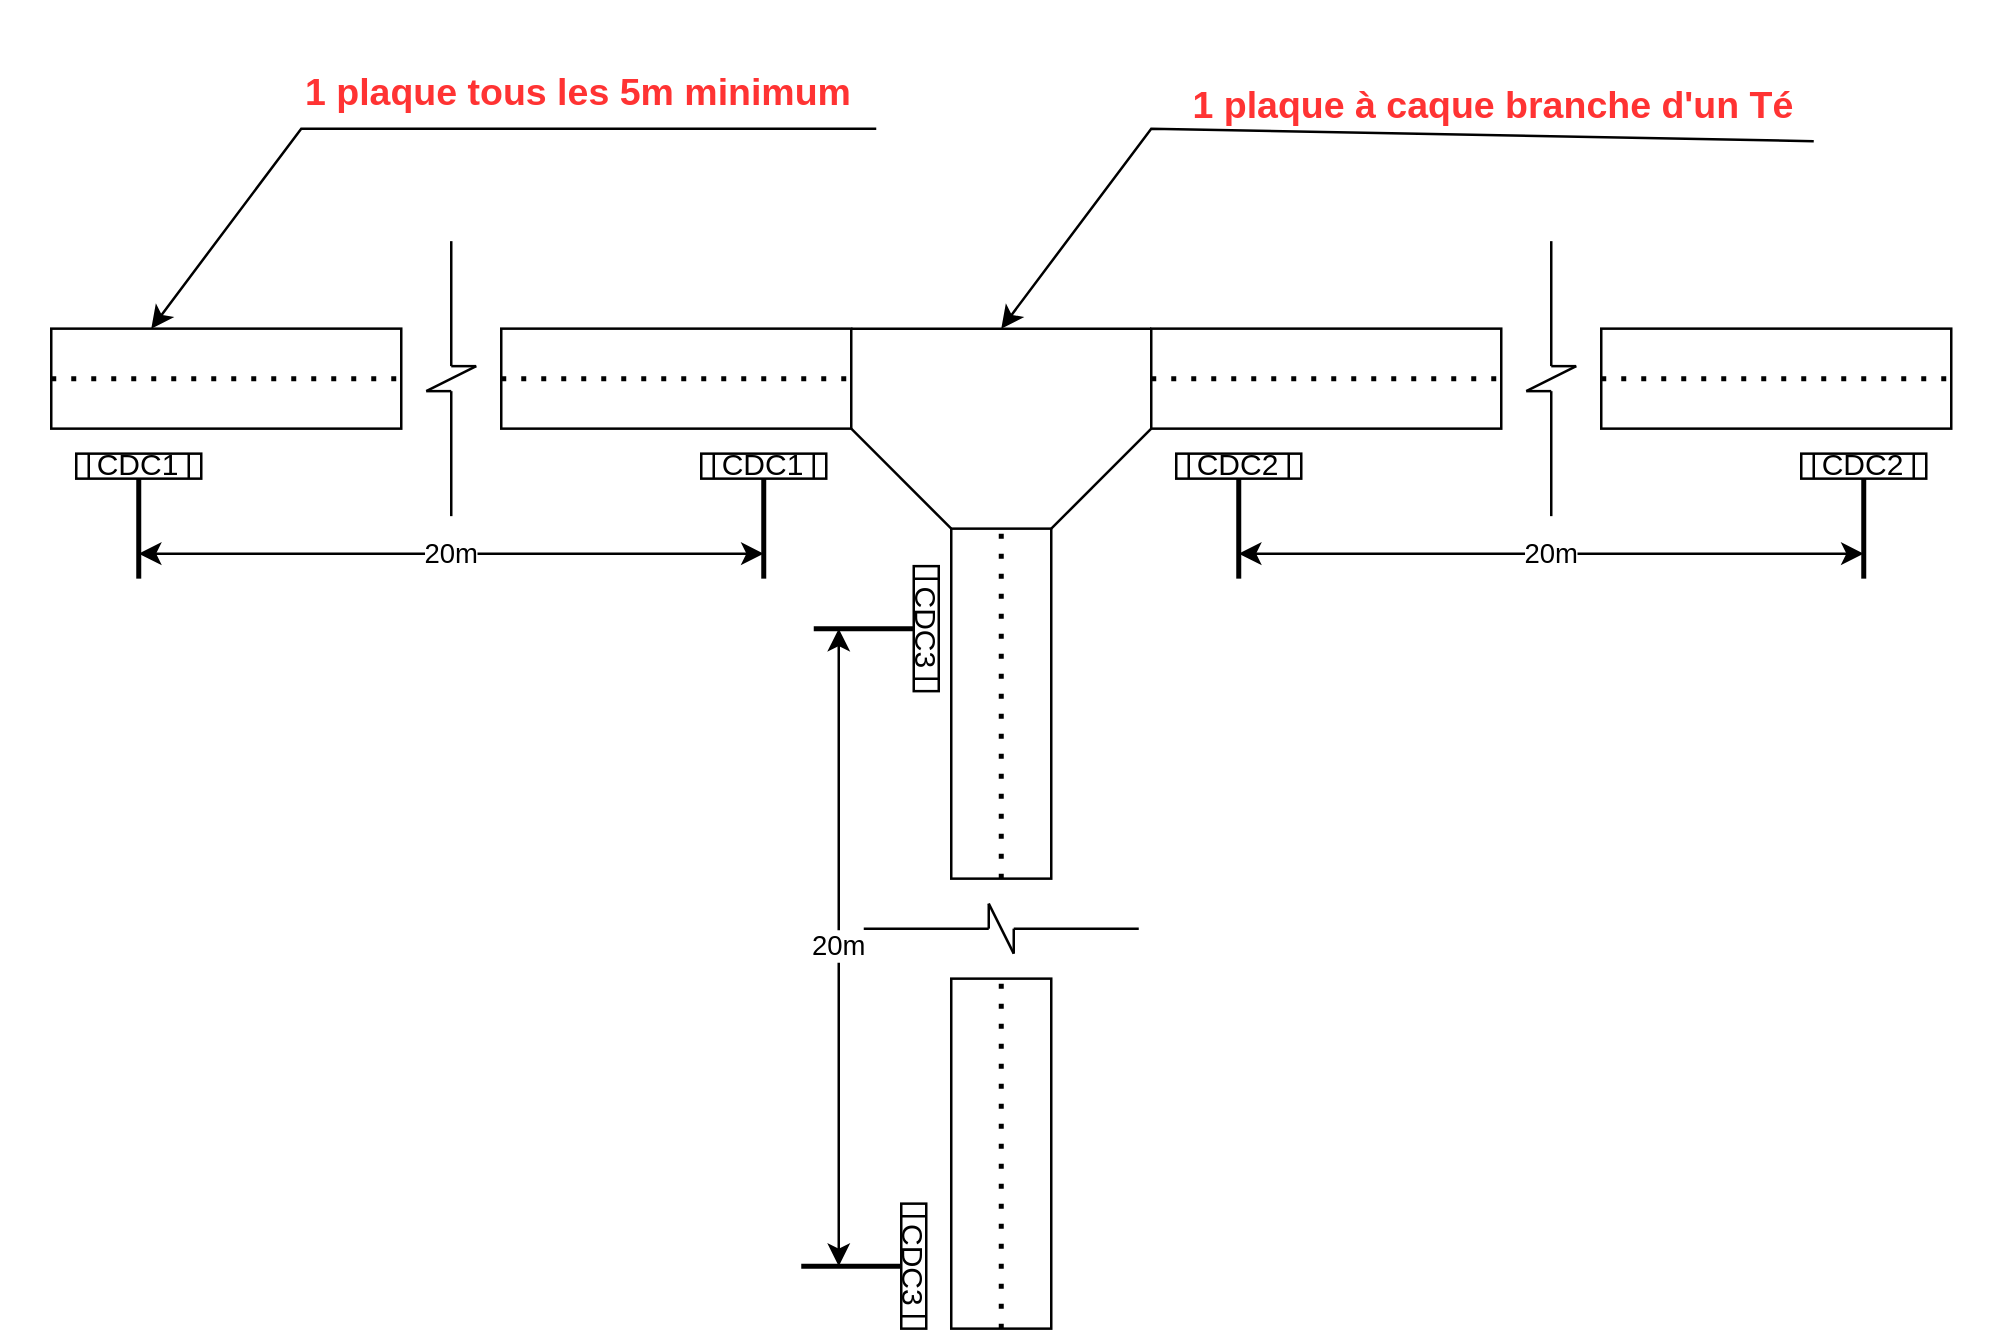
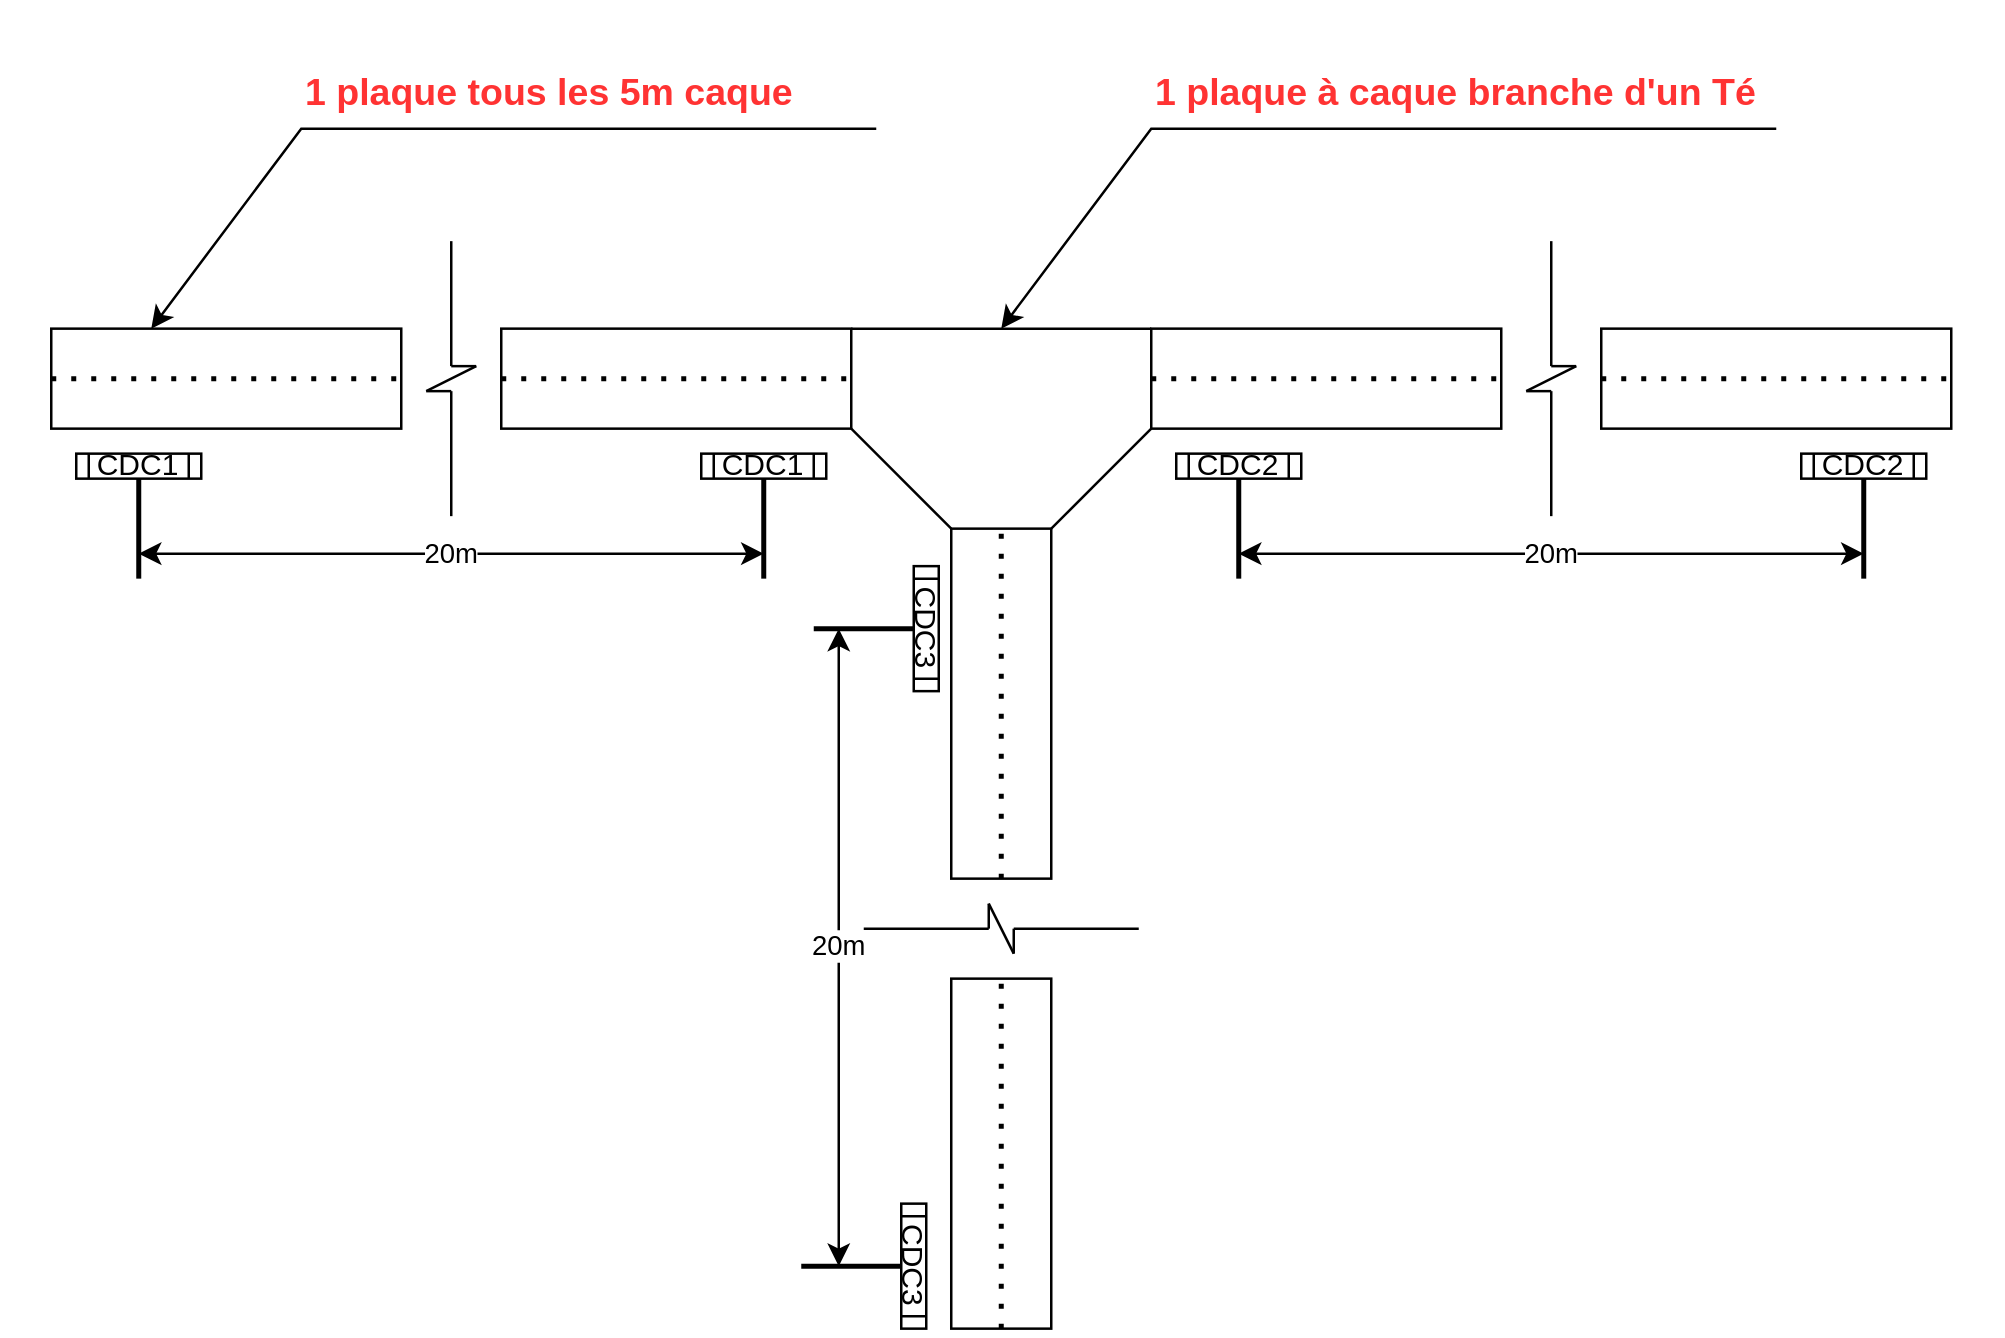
  <mxCell id="0" />
  <mxCell id="1" parent="0" />
  <mxCell id="2" value="" style="rounded=0;whiteSpace=wrap;html=1;" vertex="1" parent="1"><mxGeometry x="200" y="130.859" width="140" height="40" as="geometry" /></mxCell>
  <mxCell id="3" value="" style="endArrow=none;dashed=1;html=1;dashPattern=1 3;strokeWidth=2;rounded=0;exitX=0;exitY=0.5;exitDx=0;exitDy=0;entryX=1;entryY=0.5;entryDx=0;entryDy=0;" edge="1" parent="1" source="2" target="2"><mxGeometry width="50" height="50" relative="1" as="geometry"><mxPoint x="370" y="70.859" as="sourcePoint" /><mxPoint x="720" y="20.859" as="targetPoint" /></mxGeometry></mxCell>
  <mxCell id="4" value="" style="rounded=0;whiteSpace=wrap;html=1;rotation=-90;" vertex="1" parent="1"><mxGeometry x="330" y="260.859" width="140" height="40" as="geometry" /></mxCell>
  <mxCell id="5" value="" style="endArrow=none;dashed=1;html=1;dashPattern=1 3;strokeWidth=2;rounded=0;exitX=0;exitY=0.5;exitDx=0;exitDy=0;entryX=1;entryY=0.5;entryDx=0;entryDy=0;" edge="1" parent="1" source="4" target="4"><mxGeometry width="50" height="50" relative="1" as="geometry"><mxPoint x="364" y="240.859" as="sourcePoint" /><mxPoint x="714" y="190.859" as="targetPoint" /></mxGeometry></mxCell>
  <mxCell id="6" value="" style="rounded=0;whiteSpace=wrap;html=1;" vertex="1" parent="1"><mxGeometry x="460" y="130.859" width="140" height="40" as="geometry" /></mxCell>
  <mxCell id="7" value="" style="endArrow=none;dashed=1;html=1;dashPattern=1 3;strokeWidth=2;rounded=0;exitX=0;exitY=0.5;exitDx=0;exitDy=0;entryX=1;entryY=0.5;entryDx=0;entryDy=0;" edge="1" parent="1" source="6" target="6"><mxGeometry width="50" height="50" relative="1" as="geometry"><mxPoint x="810" y="70.859" as="sourcePoint" /><mxPoint x="1160" y="20.859" as="targetPoint" /></mxGeometry></mxCell>
  <mxCell id="8" value="" style="endArrow=none;html=1;rounded=0;entryX=0;entryY=1;entryDx=0;entryDy=0;exitX=1;exitY=1;exitDx=0;exitDy=0;" edge="1" parent="1" source="4" target="6"><mxGeometry width="50" height="50" relative="1" as="geometry"><mxPoint x="350" y="240.859" as="sourcePoint" /><mxPoint x="400" y="190.859" as="targetPoint" /></mxGeometry></mxCell>
  <mxCell id="9" value="" style="endArrow=none;html=1;rounded=0;entryX=1;entryY=0;entryDx=0;entryDy=0;exitX=0;exitY=0;exitDx=0;exitDy=0;" edge="1" parent="1" source="6" target="2"><mxGeometry width="50" height="50" relative="1" as="geometry"><mxPoint x="350" y="240.859" as="sourcePoint" /><mxPoint x="400" y="190.859" as="targetPoint" /></mxGeometry></mxCell>
  <mxCell id="10" value="" style="endArrow=none;html=1;rounded=0;entryX=1;entryY=1;entryDx=0;entryDy=0;exitX=1;exitY=0;exitDx=0;exitDy=0;" edge="1" parent="1" source="4" target="2"><mxGeometry width="50" height="50" relative="1" as="geometry"><mxPoint x="350" y="240.859" as="sourcePoint" /><mxPoint x="400" y="190.859" as="targetPoint" /></mxGeometry></mxCell>
  <mxCell id="11" value="CDC1" style="shape=process;whiteSpace=wrap;html=1;backgroundOutline=1;" vertex="1" parent="1"><mxGeometry x="30" y="180.859" width="50" height="10" as="geometry" /></mxCell>
  <mxCell id="12" value="CDC1" style="shape=process;whiteSpace=wrap;html=1;backgroundOutline=1;" vertex="1" parent="1"><mxGeometry x="280" y="180.859" width="50" height="10" as="geometry" /></mxCell>
  <mxCell id="13" value="CDC2" style="shape=process;whiteSpace=wrap;html=1;backgroundOutline=1;" vertex="1" parent="1"><mxGeometry x="470" y="180.859" width="50" height="10" as="geometry" /></mxCell>
  <mxCell id="14" value="CDC2" style="shape=process;whiteSpace=wrap;html=1;backgroundOutline=1;" vertex="1" parent="1"><mxGeometry x="720" y="180.859" width="50" height="10" as="geometry" /></mxCell>
  <mxCell id="15" value="" style="endArrow=none;html=1;strokeWidth=2;rounded=0;entryX=0.5;entryY=1;entryDx=0;entryDy=0;" edge="1" parent="1"><mxGeometry width="50" height="50" relative="1" as="geometry"><mxPoint x="495" y="230.859" as="sourcePoint" /><mxPoint x="495" y="190.859" as="targetPoint" /></mxGeometry></mxCell>
  <mxCell id="16" value="" style="endArrow=none;html=1;strokeWidth=2;rounded=0;entryX=0.5;entryY=1;entryDx=0;entryDy=0;" edge="1" parent="1"><mxGeometry width="50" height="50" relative="1" as="geometry"><mxPoint x="745" y="230.859" as="sourcePoint" /><mxPoint x="745" y="190.859" as="targetPoint" /></mxGeometry></mxCell>
  <mxCell id="17" value="" style="endArrow=none;html=1;strokeWidth=2;rounded=0;entryX=0.5;entryY=1;entryDx=0;entryDy=0;" edge="1" parent="1"><mxGeometry width="50" height="50" relative="1" as="geometry"><mxPoint x="305" y="230.859" as="sourcePoint" /><mxPoint x="305" y="190.859" as="targetPoint" /></mxGeometry></mxCell>
  <mxCell id="18" value="" style="endArrow=none;html=1;strokeWidth=2;rounded=0;entryX=0.5;entryY=1;entryDx=0;entryDy=0;" edge="1" parent="1"><mxGeometry width="50" height="50" relative="1" as="geometry"><mxPoint x="55" y="230.859" as="sourcePoint" /><mxPoint x="55" y="190.859" as="targetPoint" /></mxGeometry></mxCell>
  <mxCell id="19" value="" style="rounded=0;whiteSpace=wrap;html=1;" vertex="1" parent="1"><mxGeometry x="20" y="130.859" width="140" height="40" as="geometry" /></mxCell>
  <mxCell id="20" value="" style="endArrow=none;dashed=1;html=1;dashPattern=1 3;strokeWidth=2;rounded=0;exitX=0;exitY=0.5;exitDx=0;exitDy=0;entryX=1;entryY=0.5;entryDx=0;entryDy=0;" edge="1" parent="1" source="19" target="19"><mxGeometry width="50" height="50" relative="1" as="geometry"><mxPoint x="190" y="70.859" as="sourcePoint" /><mxPoint x="540" y="20.859" as="targetPoint" /></mxGeometry></mxCell>
  <mxCell id="21" value="" style="group" vertex="1" connectable="0" parent="1"><mxGeometry x="170" y="95.859" width="20" height="110" as="geometry" /></mxCell>
  <mxCell id="22" value="" style="endArrow=none;html=1;rounded=0;" edge="1" parent="21"><mxGeometry width="50" height="50" relative="1" as="geometry"><mxPoint x="10" y="50" as="sourcePoint" /><mxPoint x="10" as="targetPoint" /></mxGeometry></mxCell>
  <mxCell id="23" value="" style="endArrow=none;html=1;rounded=0;" edge="1" parent="21"><mxGeometry width="50" height="50" relative="1" as="geometry"><mxPoint x="10" y="50" as="sourcePoint" /><mxPoint x="20" y="50" as="targetPoint" /></mxGeometry></mxCell>
  <mxCell id="24" value="" style="endArrow=none;html=1;rounded=0;" edge="1" parent="21"><mxGeometry width="50" height="50" relative="1" as="geometry"><mxPoint y="60" as="sourcePoint" /><mxPoint x="10" y="60" as="targetPoint" /></mxGeometry></mxCell>
  <mxCell id="25" value="" style="endArrow=none;html=1;rounded=0;" edge="1" parent="21"><mxGeometry width="50" height="50" relative="1" as="geometry"><mxPoint y="60" as="sourcePoint" /><mxPoint x="20" y="50" as="targetPoint" /></mxGeometry></mxCell>
  <mxCell id="26" value="" style="endArrow=none;html=1;rounded=0;" edge="1" parent="21"><mxGeometry width="50" height="50" relative="1" as="geometry"><mxPoint x="10" y="110" as="sourcePoint" /><mxPoint x="10" y="60.0" as="targetPoint" /></mxGeometry></mxCell>
  <mxCell id="27" value="" style="rounded=0;whiteSpace=wrap;html=1;" vertex="1" parent="1"><mxGeometry x="640" y="130.859" width="140" height="40" as="geometry" /></mxCell>
  <mxCell id="28" value="" style="endArrow=none;dashed=1;html=1;dashPattern=1 3;strokeWidth=2;rounded=0;exitX=0;exitY=0.5;exitDx=0;exitDy=0;entryX=1;entryY=0.5;entryDx=0;entryDy=0;" edge="1" parent="1" source="27" target="27"><mxGeometry width="50" height="50" relative="1" as="geometry"><mxPoint x="990" y="70.859" as="sourcePoint" /><mxPoint x="1340" y="20.859" as="targetPoint" /></mxGeometry></mxCell>
  <mxCell id="29" value="" style="group" vertex="1" connectable="0" parent="1"><mxGeometry x="610" y="95.859" width="20" height="110" as="geometry" /></mxCell>
  <mxCell id="30" value="" style="endArrow=none;html=1;rounded=0;" edge="1" parent="29"><mxGeometry width="50" height="50" relative="1" as="geometry"><mxPoint x="10" y="50" as="sourcePoint" /><mxPoint x="10" as="targetPoint" /></mxGeometry></mxCell>
  <mxCell id="31" value="" style="endArrow=none;html=1;rounded=0;" edge="1" parent="29"><mxGeometry width="50" height="50" relative="1" as="geometry"><mxPoint x="10" y="50" as="sourcePoint" /><mxPoint x="20" y="50" as="targetPoint" /></mxGeometry></mxCell>
  <mxCell id="32" value="" style="endArrow=none;html=1;rounded=0;" edge="1" parent="29"><mxGeometry width="50" height="50" relative="1" as="geometry"><mxPoint y="60" as="sourcePoint" /><mxPoint x="10" y="60" as="targetPoint" /></mxGeometry></mxCell>
  <mxCell id="33" value="" style="endArrow=none;html=1;rounded=0;" edge="1" parent="29"><mxGeometry width="50" height="50" relative="1" as="geometry"><mxPoint y="60" as="sourcePoint" /><mxPoint x="20" y="50" as="targetPoint" /></mxGeometry></mxCell>
  <mxCell id="34" value="" style="endArrow=none;html=1;rounded=0;" edge="1" parent="29"><mxGeometry width="50" height="50" relative="1" as="geometry"><mxPoint x="10" y="110" as="sourcePoint" /><mxPoint x="10" y="60.0" as="targetPoint" /></mxGeometry></mxCell>
  <mxCell id="35" value="20m" style="endArrow=classic;startArrow=classic;html=1;rounded=0;" edge="1" parent="1"><mxGeometry width="50" height="50" relative="1" as="geometry"><mxPoint x="55" y="220.859" as="sourcePoint" /><mxPoint x="305" y="220.859" as="targetPoint" /></mxGeometry></mxCell>
  <mxCell id="36" value="20m" style="endArrow=classic;startArrow=classic;html=1;rounded=0;" edge="1" parent="1"><mxGeometry width="50" height="50" relative="1" as="geometry"><mxPoint x="495" y="220.859" as="sourcePoint" /><mxPoint x="745" y="220.859" as="targetPoint" /></mxGeometry></mxCell>
  <mxCell id="37" value="CDC3" style="shape=process;whiteSpace=wrap;html=1;backgroundOutline=1;rotation=90;" vertex="1" parent="1"><mxGeometry x="340" y="500.859" width="50" height="10" as="geometry" /></mxCell>
  <mxCell id="38" value="" style="endArrow=none;html=1;strokeWidth=2;rounded=0;entryX=0.5;entryY=1;entryDx=0;entryDy=0;" edge="1" parent="1"><mxGeometry width="50" height="50" relative="1" as="geometry"><mxPoint x="320" y="505.859" as="sourcePoint" /><mxPoint x="360" y="505.859" as="targetPoint" /></mxGeometry></mxCell>
  <mxCell id="39" value="CDC3" style="shape=process;whiteSpace=wrap;html=1;backgroundOutline=1;rotation=90;" vertex="1" parent="1"><mxGeometry x="345" y="245.859" width="50" height="10" as="geometry" /></mxCell>
  <mxCell id="40" value="" style="endArrow=none;html=1;strokeWidth=2;rounded=0;entryX=0.5;entryY=1;entryDx=0;entryDy=0;" edge="1" parent="1"><mxGeometry width="50" height="50" relative="1" as="geometry"><mxPoint x="325" y="250.859" as="sourcePoint" /><mxPoint x="365" y="250.859" as="targetPoint" /></mxGeometry></mxCell>
  <mxCell id="41" value="20m" style="endArrow=classic;startArrow=classic;html=1;rounded=0;" edge="1" parent="1"><mxGeometry width="50" height="50" relative="1" as="geometry"><mxPoint x="335" y="250.859" as="sourcePoint" /><mxPoint x="335" y="505.859" as="targetPoint" /></mxGeometry></mxCell>
  <mxCell id="42" style="rounded=0;orthogonalLoop=1;jettySize=auto;html=1;fontSize=15;exitX=1;exitY=1;exitDx=0;exitDy=0;" edge="1" parent="1" source="43"><mxGeometry relative="1" as="geometry"><mxPoint x="400" y="130.859" as="targetPoint" /><Array as="points"><mxPoint x="460" y="50.859" /></Array></mxGeometry></mxCell>
- <mxCell id="43" value="1 plaque à caque branche d'un Té" style="text;html=1;strokeColor=none;fillColor=none;align=left;verticalAlign=middle;whiteSpace=wrap;rounded=0;fontSize=15;fontStyle=1;fontColor=#FF3333;" vertex="1" parent="1"><mxGeometry x="475" y="25.859" width="250" height="30" as="geometry" /></mxCell>
+ <mxCell id="43" value="1 plaque à caque branche d'un Té" style="text;html=1;strokeColor=none;fillColor=none;align=left;verticalAlign=middle;whiteSpace=wrap;rounded=0;fontSize=15;fontStyle=1;fontColor=#FF3333;" vertex="1" parent="1"><mxGeometry x="460" y="20.859" width="250" height="30" as="geometry" /></mxCell>
  <mxCell id="44" style="rounded=0;orthogonalLoop=1;jettySize=auto;html=1;fontSize=15;exitX=1;exitY=1;exitDx=0;exitDy=0;" edge="1" parent="1" source="45"><mxGeometry relative="1" as="geometry"><mxPoint x="60" y="130.859" as="targetPoint" /><Array as="points"><mxPoint x="120" y="50.859" /></Array></mxGeometry></mxCell>
- <mxCell id="45" value="1 plaque tous les 5m minimum" style="text;html=1;strokeColor=none;fillColor=none;align=left;verticalAlign=middle;whiteSpace=wrap;rounded=0;fontSize=15;fontStyle=1;fontColor=#FF3333;" vertex="1" parent="1"><mxGeometry x="120" y="20.859" width="230" height="30" as="geometry" /></mxCell>
+ <mxCell id="45" value="1 plaque tous les 5m caque" style="text;html=1;strokeColor=none;fillColor=none;align=left;verticalAlign=middle;whiteSpace=wrap;rounded=0;fontSize=15;fontStyle=1;fontColor=#FF3333;" vertex="1" parent="1"><mxGeometry x="120" y="20.859" width="230" height="30" as="geometry" /></mxCell>
  <mxCell id="46" value="" style="rounded=0;whiteSpace=wrap;html=1;rotation=-90;" vertex="1" parent="1"><mxGeometry x="330" y="440.859" width="140" height="40" as="geometry" /></mxCell>
  <mxCell id="47" value="" style="endArrow=none;dashed=1;html=1;dashPattern=1 3;strokeWidth=2;rounded=0;exitX=0;exitY=0.5;exitDx=0;exitDy=0;entryX=1;entryY=0.5;entryDx=0;entryDy=0;" edge="1" parent="1" source="46" target="46"><mxGeometry width="50" height="50" relative="1" as="geometry"><mxPoint x="364" y="420.859" as="sourcePoint" /><mxPoint x="714" y="370.859" as="targetPoint" /></mxGeometry></mxCell>
  <mxCell id="48" value="" style="group;rotation=90;" vertex="1" connectable="0" parent="1"><mxGeometry x="390" y="315.859" width="20" height="110" as="geometry" /></mxCell>
  <mxCell id="49" value="" style="endArrow=none;html=1;rounded=0;" edge="1" parent="48"><mxGeometry width="50" height="50" relative="1" as="geometry"><mxPoint x="15" y="55" as="sourcePoint" /><mxPoint x="65" y="55" as="targetPoint" /></mxGeometry></mxCell>
  <mxCell id="50" value="" style="endArrow=none;html=1;rounded=0;" edge="1" parent="48"><mxGeometry width="50" height="50" relative="1" as="geometry"><mxPoint x="15" y="55" as="sourcePoint" /><mxPoint x="15" y="65" as="targetPoint" /></mxGeometry></mxCell>
  <mxCell id="51" value="" style="endArrow=none;html=1;rounded=0;" edge="1" parent="48"><mxGeometry width="50" height="50" relative="1" as="geometry"><mxPoint x="5" y="45" as="sourcePoint" /><mxPoint x="5" y="55" as="targetPoint" /></mxGeometry></mxCell>
  <mxCell id="52" value="" style="endArrow=none;html=1;rounded=0;" edge="1" parent="48"><mxGeometry width="50" height="50" relative="1" as="geometry"><mxPoint x="5" y="45" as="sourcePoint" /><mxPoint x="15" y="65" as="targetPoint" /></mxGeometry></mxCell>
  <mxCell id="53" value="" style="endArrow=none;html=1;rounded=0;" edge="1" parent="48"><mxGeometry width="50" height="50" relative="1" as="geometry"><mxPoint x="-45" y="55" as="sourcePoint" /><mxPoint x="5" y="55" as="targetPoint" /></mxGeometry></mxCell>
